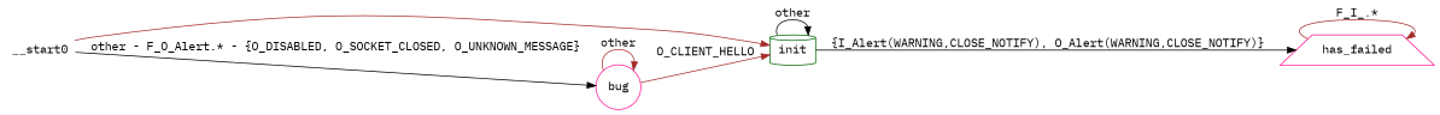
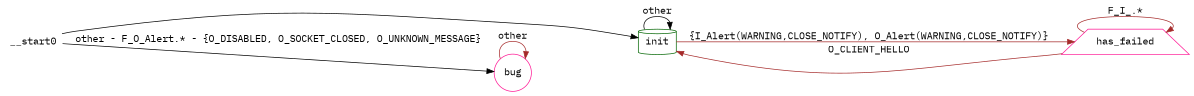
  digraph {
    fontname="IBM Plex Mono"
    rankdir=LR
    node [color=deeppink fontname="IBM Plex Mono"]
    edge [color=brown fontname="IBM Plex Mono"]
    init [color=darkgreen shape=cylinder]
    has_failed [shape=trapezium]
    bug [shape=circle]
    __start0 [height=0 shape=none width=0]
    init -> init [color=black label=other]
-   init -> has_failed [color=black label="{I_Alert(WARNING,CLOSE_NOTIFY), O_Alert(WARNING,CLOSE_NOTIFY)}"]
-   bug -> init [label=O_CLIENT_HELLO]
+   init -> has_failed [label="{I_Alert(WARNING,CLOSE_NOTIFY), O_Alert(WARNING,CLOSE_NOTIFY)}"]
+   has_failed -> init [label=O_CLIENT_HELLO]
    has_failed -> has_failed [label="F_I_.*"]
    bug -> bug [label=other]
-   __start0 -> init
+   __start0 -> init [color=black]
    __start0 -> bug [color=black label="other - F_O_Alert.* - {O_DISABLED, O_SOCKET_CLOSED, O_UNKNOWN_MESSAGE}"]
  }
